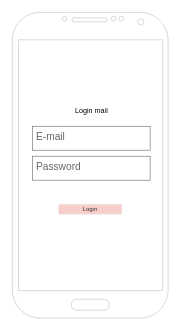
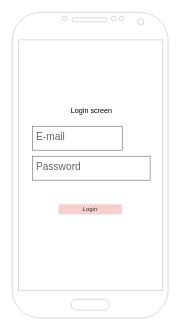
  <mxCell id="0" />
  <mxCell id="1" parent="0" />
  <mxCell id="2" value="" style="verticalLabelPosition=bottom;verticalAlign=top;html=1;shadow=0;dashed=0;strokeWidth=1;shape=mxgraph.android.phone2;strokeColor=#c0c0c0;" vertex="1" parent="1"><mxGeometry x="20" y="20" width="260" height="510" as="geometry" /></mxCell>
  <mxCell id="3" value="Login" style="rounded=1;html=1;shadow=0;dashed=0;whiteSpace=wrap;fontSize=10;fillColor=#f8cecc;align=center;strokeColor=#E6E6E6;fontColor=#333333;" vertex="1" parent="1"><mxGeometry x="97.25" y="340" width="105.5" height="16.88" as="geometry" /></mxCell>
- <mxCell id="4" value="E-mail" style="strokeWidth=1;shadow=0;dashed=0;align=center;html=1;shape=mxgraph.mockup.text.textBox;fontColor=#666666;align=left;fontSize=17;spacingLeft=4;spacingTop=-3;strokeColor=#666666;mainText=" vertex="1" parent="1"><mxGeometry x="53.5" y="210" width="196.5" height="40" as="geometry" /></mxCell>
+ <mxCell id="4" value="E-mail" style="strokeWidth=1;shadow=0;dashed=0;align=center;html=1;shape=mxgraph.mockup.text.textBox;fontColor=#666666;align=left;fontSize=17;spacingLeft=4;spacingTop=-3;strokeColor=#666666;mainText=" vertex="1" parent="1"><mxGeometry x="53.5" y="210" width="150" height="40" as="geometry" /></mxCell>
  <mxCell id="5" value="Password" style="strokeWidth=1;shadow=0;dashed=0;align=center;html=1;shape=mxgraph.mockup.text.textBox;fontColor=#666666;align=left;fontSize=17;spacingLeft=4;spacingTop=-3;strokeColor=#666666;mainText=" vertex="1" parent="1"><mxGeometry x="53.5" y="260" width="196.5" height="40" as="geometry" /></mxCell>
- <mxCell id="6" value="Login mail" style="text;html=1;align=center;verticalAlign=middle;resizable=0;points=[];autosize=1;strokeColor=none;fillColor=none;" vertex="1" parent="1"><mxGeometry x="106.75" y="170" width="90" height="30" as="geometry" /></mxCell>
+ <mxCell id="6" value="Login screen" style="text;html=1;align=center;verticalAlign=middle;resizable=0;points=[];autosize=1;strokeColor=none;fillColor=none;" vertex="1" parent="1"><mxGeometry x="106.75" y="170" width="90" height="30" as="geometry" /></mxCell>
